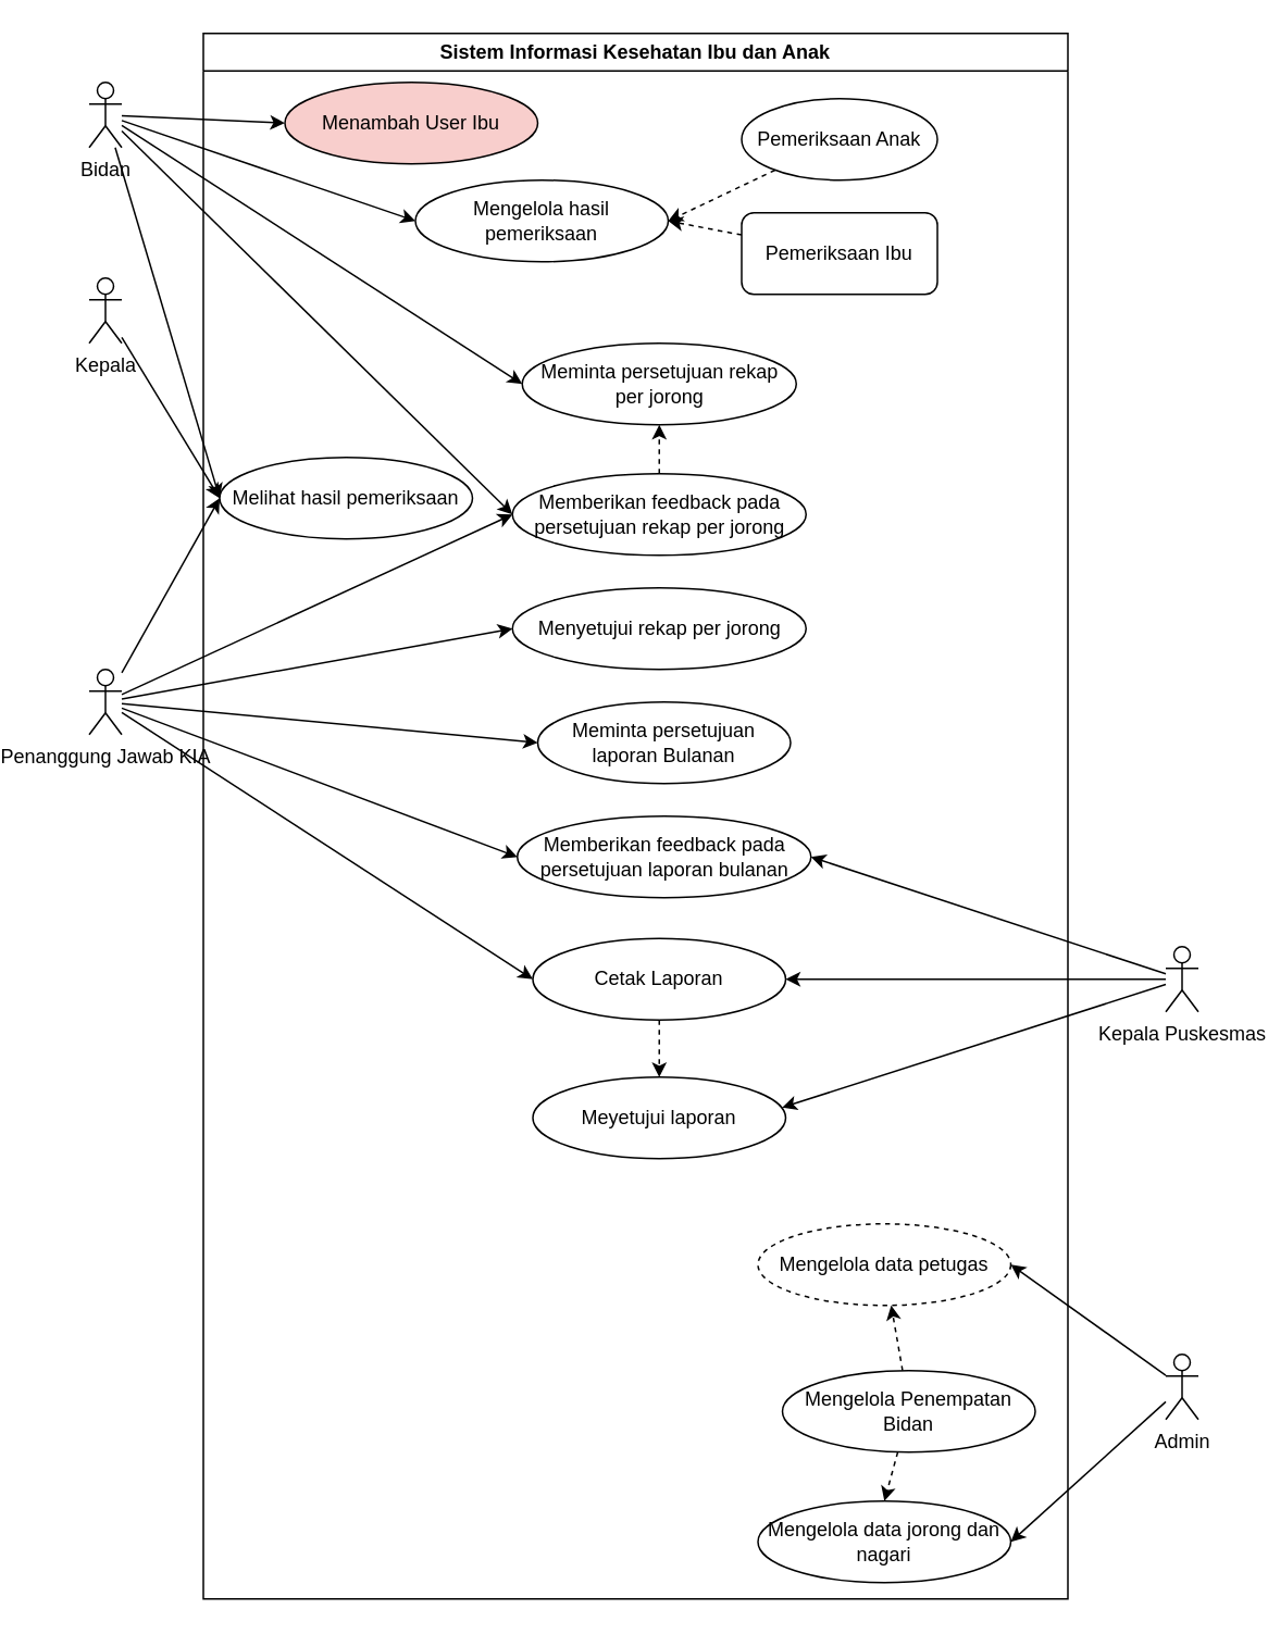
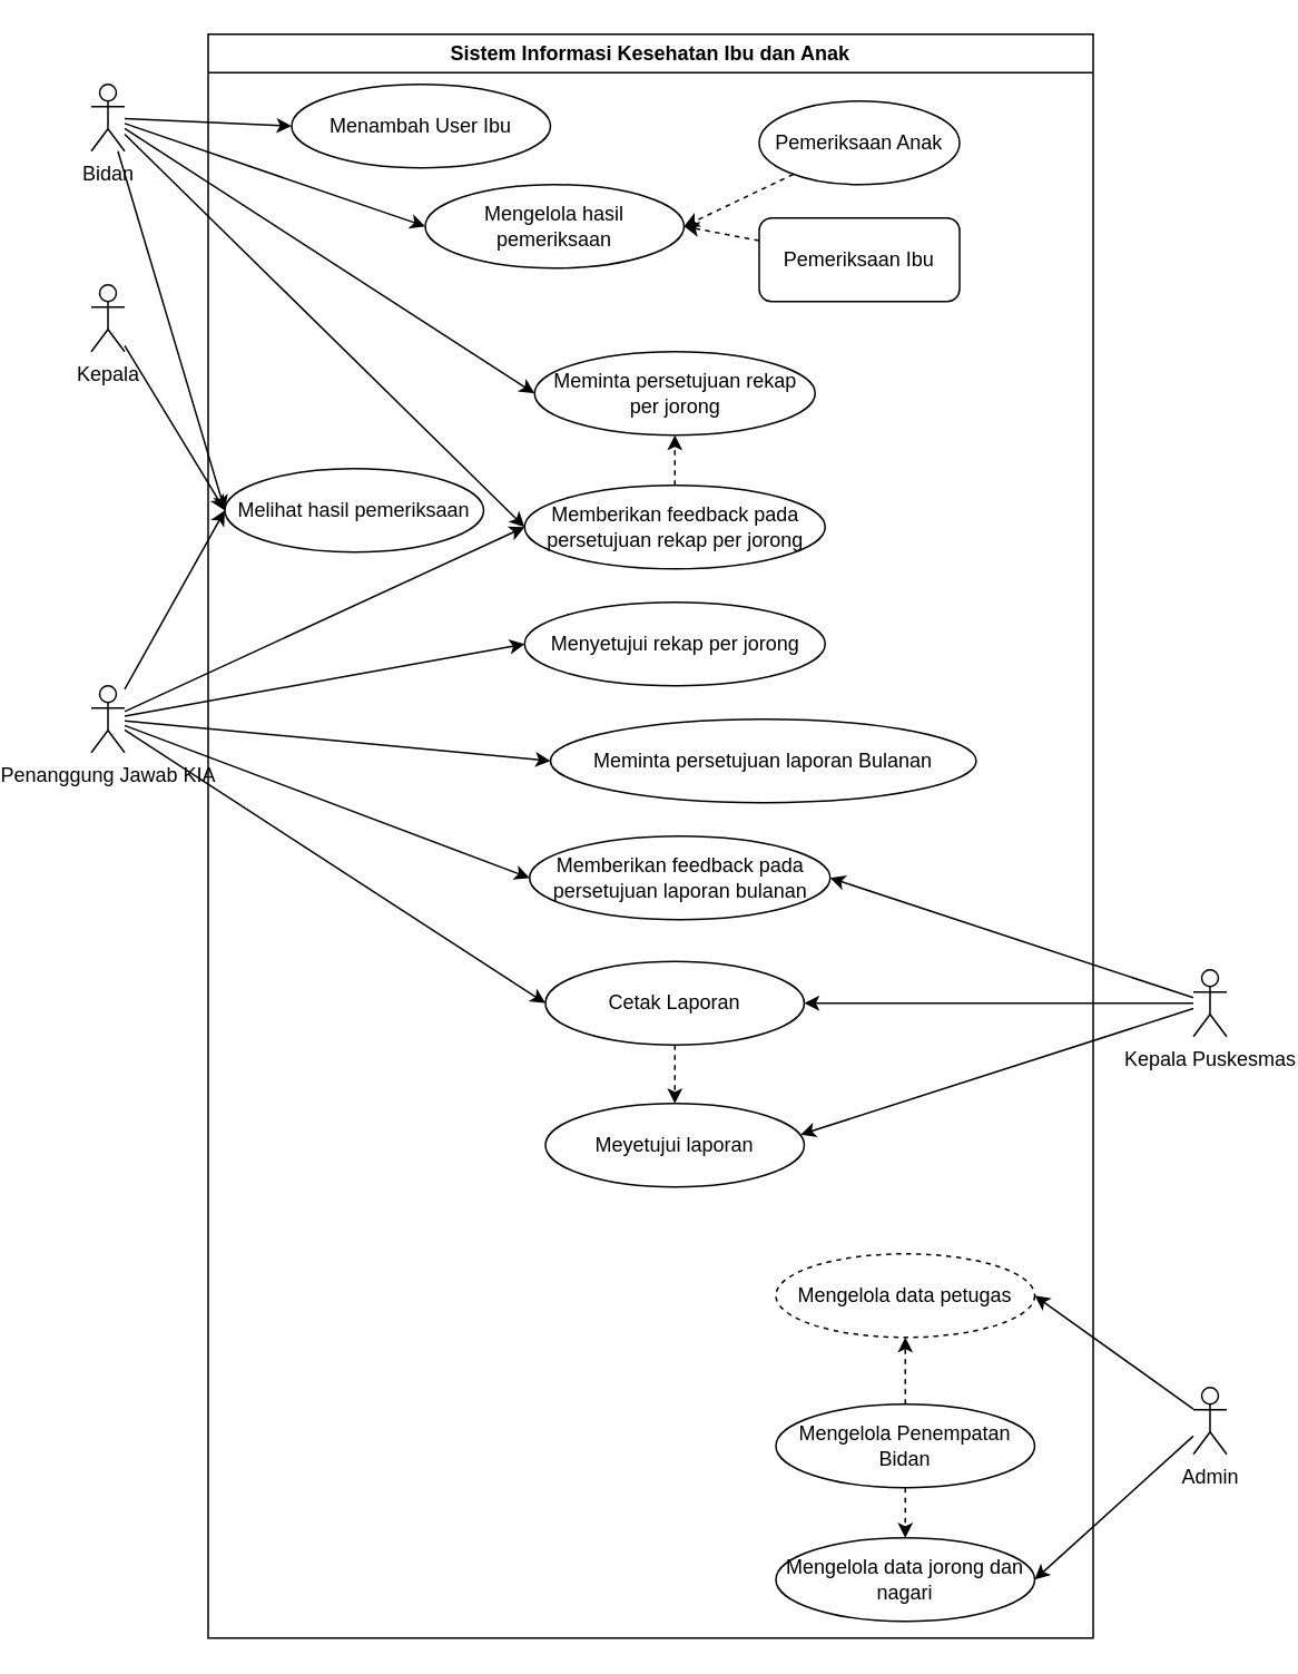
  <mxCell id="0" />
  <mxCell id="1" parent="0" />
  <mxCell id="2" value="Sistem Informasi Kesehatan Ibu dan Anak" style="swimlane;whiteSpace=wrap;html=1;" vertex="1" parent="1"><mxGeometry x="90" y="20" width="530" height="960" as="geometry" /></mxCell>
  <mxCell id="3" value="Mengelola hasil pemeriksaan" style="ellipse;whiteSpace=wrap;html=1;" vertex="1" parent="2"><mxGeometry x="130" y="90" width="155" height="50" as="geometry" /></mxCell>
- <mxCell id="4" value="Menambah User Ibu" style="ellipse;whiteSpace=wrap;html=1;fillColor=#f8cecc;" vertex="1" parent="2"><mxGeometry x="50" y="30" width="155" height="50" as="geometry" /></mxCell>
+ <mxCell id="4" value="Menambah User Ibu" style="ellipse;whiteSpace=wrap;html=1;" vertex="1" parent="2"><mxGeometry x="50" y="30" width="155" height="50" as="geometry" /></mxCell>
  <mxCell id="5" value="Melihat hasil pemeriksaan" style="ellipse;whiteSpace=wrap;html=1;" vertex="1" parent="2"><mxGeometry x="10" y="260" width="155" height="50" as="geometry" /></mxCell>
  <mxCell id="6" value="Mengelola data petugas" style="ellipse;whiteSpace=wrap;html=1;dashed=1;" vertex="1" parent="2"><mxGeometry x="340" y="730" width="155" height="50" as="geometry" /></mxCell>
  <mxCell id="7" value="Mengelola data jorong dan nagari" style="ellipse;whiteSpace=wrap;html=1;" vertex="1" parent="2"><mxGeometry x="340" y="900" width="155" height="50" as="geometry" /></mxCell>
  <mxCell id="8" style="edgeStyle=none;rounded=0;orthogonalLoop=1;jettySize=auto;html=1;dashed=1;" edge="1" parent="2" source="10" target="6"><mxGeometry relative="1" as="geometry" /></mxCell>
  <mxCell id="9" style="edgeStyle=none;rounded=0;orthogonalLoop=1;jettySize=auto;html=1;entryX=0.5;entryY=0;entryDx=0;entryDy=0;dashed=1;" edge="1" parent="2" source="10" target="7"><mxGeometry relative="1" as="geometry" /></mxCell>
- <mxCell id="10" value="Mengelola Penempatan Bidan" style="ellipse;whiteSpace=wrap;html=1;" vertex="1" parent="2"><mxGeometry x="355" y="820" width="155" height="50" as="geometry" /></mxCell>
+ <mxCell id="10" value="Mengelola Penempatan Bidan" style="ellipse;whiteSpace=wrap;html=1;" vertex="1" parent="2"><mxGeometry x="340" y="820" width="155" height="50" as="geometry" /></mxCell>
  <mxCell id="11" style="edgeStyle=none;rounded=0;orthogonalLoop=1;jettySize=auto;html=1;dashed=1;" edge="1" parent="2" source="12" target="15"><mxGeometry relative="1" as="geometry" /></mxCell>
  <mxCell id="12" value="Cetak Laporan" style="ellipse;whiteSpace=wrap;html=1;" vertex="1" parent="2"><mxGeometry x="202" y="555" width="155" height="50" as="geometry" /></mxCell>
- <mxCell id="13" value="Meminta persetujuan laporan Bulanan" style="ellipse;whiteSpace=wrap;html=1;" vertex="1" parent="2"><mxGeometry x="205" y="410" width="155" height="50" as="geometry" /></mxCell>
+ <mxCell id="13" value="Meminta persetujuan laporan Bulanan" style="ellipse;whiteSpace=wrap;html=1;" vertex="1" parent="2"><mxGeometry x="205" y="410" width="255" height="50" as="geometry" /></mxCell>
  <mxCell id="14" value="Memberikan feedback pada persetujuan laporan bulanan" style="ellipse;whiteSpace=wrap;html=1;" vertex="1" parent="2"><mxGeometry x="192.5" y="480" width="180" height="50" as="geometry" /></mxCell>
  <mxCell id="15" value="Meyetujui laporan" style="ellipse;whiteSpace=wrap;html=1;" vertex="1" parent="2"><mxGeometry x="202" y="640" width="155" height="50" as="geometry" /></mxCell>
  <mxCell id="16" value="Meminta persetujuan rekap per jorong" style="ellipse;whiteSpace=wrap;html=1;" vertex="1" parent="2"><mxGeometry x="195.5" y="190" width="168" height="50" as="geometry" /></mxCell>
  <mxCell id="17" style="edgeStyle=none;rounded=0;orthogonalLoop=1;jettySize=auto;html=1;entryX=0.5;entryY=1;entryDx=0;entryDy=0;dashed=1;" edge="1" parent="2" source="18" target="16"><mxGeometry relative="1" as="geometry" /></mxCell>
  <mxCell id="18" value="Memberikan feedback pada persetujuan rekap per jorong" style="ellipse;whiteSpace=wrap;html=1;" vertex="1" parent="2"><mxGeometry x="189.5" y="270" width="180" height="50" as="geometry" /></mxCell>
  <mxCell id="19" style="edgeStyle=none;rounded=0;orthogonalLoop=1;jettySize=auto;html=1;entryX=1;entryY=0.5;entryDx=0;entryDy=0;dashed=1;" edge="1" parent="2" source="20" target="3"><mxGeometry relative="1" as="geometry" /></mxCell>
  <mxCell id="20" value="Pemeriksaan Anak" style="ellipse;whiteSpace=wrap;html=1;" vertex="1" parent="2"><mxGeometry x="330" y="40" width="120" height="50" as="geometry" /></mxCell>
  <mxCell id="21" style="edgeStyle=none;rounded=0;orthogonalLoop=1;jettySize=auto;html=1;entryX=1;entryY=0.5;entryDx=0;entryDy=0;dashed=1;" edge="1" parent="2" source="22" target="3"><mxGeometry relative="1" as="geometry" /></mxCell>
  <mxCell id="22" value="Pemeriksaan Ibu" style="whiteSpace=wrap;html=1;rounded=1;" vertex="1" parent="2"><mxGeometry x="330" y="110" width="120" height="50" as="geometry" /></mxCell>
  <mxCell id="23" value="Menyetujui rekap per jorong" style="ellipse;whiteSpace=wrap;html=1;" vertex="1" parent="2"><mxGeometry x="189.5" y="340" width="180" height="50" as="geometry" /></mxCell>
  <mxCell id="24" style="edgeStyle=none;rounded=0;orthogonalLoop=1;jettySize=auto;html=1;entryX=1;entryY=0.5;entryDx=0;entryDy=0;" edge="1" parent="1" source="26" target="6"><mxGeometry relative="1" as="geometry" /></mxCell>
  <mxCell id="25" style="edgeStyle=none;rounded=0;orthogonalLoop=1;jettySize=auto;html=1;entryX=1;entryY=0.5;entryDx=0;entryDy=0;" edge="1" parent="1" source="26" target="7"><mxGeometry relative="1" as="geometry" /></mxCell>
  <mxCell id="26" value="Admin" style="shape=umlActor;verticalLabelPosition=bottom;verticalAlign=top;html=1;outlineConnect=0;" vertex="1" parent="1"><mxGeometry x="680" y="830" width="20" height="40" as="geometry" /></mxCell>
  <mxCell id="27" style="rounded=0;orthogonalLoop=1;jettySize=auto;html=1;entryX=0;entryY=0.5;entryDx=0;entryDy=0;" edge="1" parent="1" source="32" target="3"><mxGeometry relative="1" as="geometry" /></mxCell>
  <mxCell id="28" style="edgeStyle=none;rounded=0;orthogonalLoop=1;jettySize=auto;html=1;entryX=0;entryY=0.5;entryDx=0;entryDy=0;" edge="1" parent="1" source="32" target="4"><mxGeometry relative="1" as="geometry" /></mxCell>
  <mxCell id="29" style="edgeStyle=none;rounded=0;orthogonalLoop=1;jettySize=auto;html=1;entryX=0;entryY=0.5;entryDx=0;entryDy=0;" edge="1" parent="1" source="32" target="5"><mxGeometry relative="1" as="geometry" /></mxCell>
  <mxCell id="30" style="edgeStyle=none;rounded=0;orthogonalLoop=1;jettySize=auto;html=1;entryX=0;entryY=0.5;entryDx=0;entryDy=0;" edge="1" parent="1" source="32" target="16"><mxGeometry relative="1" as="geometry" /></mxCell>
  <mxCell id="31" style="edgeStyle=none;rounded=0;orthogonalLoop=1;jettySize=auto;html=1;entryX=0;entryY=0.5;entryDx=0;entryDy=0;" edge="1" parent="1" source="32" target="18"><mxGeometry relative="1" as="geometry" /></mxCell>
  <mxCell id="32" value="Bidan" style="shape=umlActor;verticalLabelPosition=bottom;verticalAlign=top;html=1;outlineConnect=0;" vertex="1" parent="1"><mxGeometry x="20" y="50" width="20" height="40" as="geometry" /></mxCell>
  <mxCell id="33" style="edgeStyle=none;rounded=0;orthogonalLoop=1;jettySize=auto;html=1;entryX=1;entryY=0.5;entryDx=0;entryDy=0;" edge="1" parent="1" source="35" target="12"><mxGeometry relative="1" as="geometry" /></mxCell>
  <mxCell id="34" style="edgeStyle=none;rounded=0;orthogonalLoop=1;jettySize=auto;html=1;entryX=1;entryY=0.5;entryDx=0;entryDy=0;" edge="1" parent="1" source="35" target="14"><mxGeometry relative="1" as="geometry" /></mxCell>
  <mxCell id="35" value="Kepala Puskesmas" style="shape=umlActor;verticalLabelPosition=bottom;verticalAlign=top;html=1;outlineConnect=0;" vertex="1" parent="1"><mxGeometry x="680" y="580" width="20" height="40" as="geometry" /></mxCell>
  <mxCell id="36" style="rounded=0;orthogonalLoop=1;jettySize=auto;html=1;entryX=0;entryY=0.5;entryDx=0;entryDy=0;" edge="1" parent="1" source="37" target="5"><mxGeometry relative="1" as="geometry" /></mxCell>
  <mxCell id="37" value="Kepala" style="shape=umlActor;verticalLabelPosition=bottom;verticalAlign=top;html=1;outlineConnect=0;" vertex="1" parent="1"><mxGeometry x="20" y="170" width="20" height="40" as="geometry" /></mxCell>
  <mxCell id="38" style="rounded=0;orthogonalLoop=1;jettySize=auto;html=1;entryX=0;entryY=0.5;entryDx=0;entryDy=0;" edge="1" parent="1" source="44" target="5"><mxGeometry relative="1" as="geometry" /></mxCell>
  <mxCell id="39" style="edgeStyle=none;rounded=0;orthogonalLoop=1;jettySize=auto;html=1;entryX=0;entryY=0.5;entryDx=0;entryDy=0;" edge="1" parent="1" source="44" target="12"><mxGeometry relative="1" as="geometry" /></mxCell>
  <mxCell id="40" style="edgeStyle=none;rounded=0;orthogonalLoop=1;jettySize=auto;html=1;entryX=0;entryY=0.5;entryDx=0;entryDy=0;" edge="1" parent="1" source="44" target="13"><mxGeometry relative="1" as="geometry" /></mxCell>
  <mxCell id="41" style="edgeStyle=none;rounded=0;orthogonalLoop=1;jettySize=auto;html=1;entryX=0;entryY=0.5;entryDx=0;entryDy=0;" edge="1" parent="1" source="44" target="14"><mxGeometry relative="1" as="geometry" /></mxCell>
  <mxCell id="42" style="edgeStyle=none;rounded=0;orthogonalLoop=1;jettySize=auto;html=1;entryX=0;entryY=0.5;entryDx=0;entryDy=0;" edge="1" parent="1" source="44" target="18"><mxGeometry relative="1" as="geometry" /></mxCell>
  <mxCell id="43" style="edgeStyle=none;rounded=0;orthogonalLoop=1;jettySize=auto;html=1;entryX=0;entryY=0.5;entryDx=0;entryDy=0;" edge="1" parent="1" source="44" target="23"><mxGeometry relative="1" as="geometry" /></mxCell>
  <mxCell id="44" value="Penanggung Jawab KIA" style="shape=umlActor;verticalLabelPosition=bottom;verticalAlign=top;html=1;outlineConnect=0;" vertex="1" parent="1"><mxGeometry x="20" y="410" width="20" height="40" as="geometry" /></mxCell>
  <mxCell id="45" style="edgeStyle=none;rounded=0;orthogonalLoop=1;jettySize=auto;html=1;entryX=0.986;entryY=0.373;entryDx=0;entryDy=0;entryPerimeter=0;" edge="1" parent="1" source="35" target="15"><mxGeometry relative="1" as="geometry"><mxPoint x="430" y="550" as="targetPoint" /></mxGeometry></mxCell>
